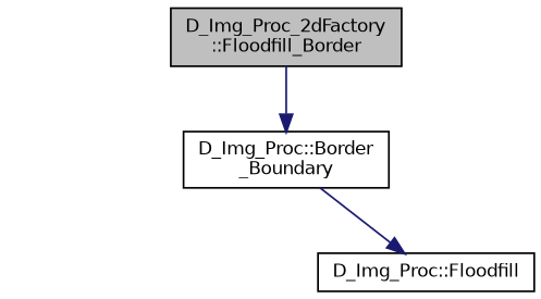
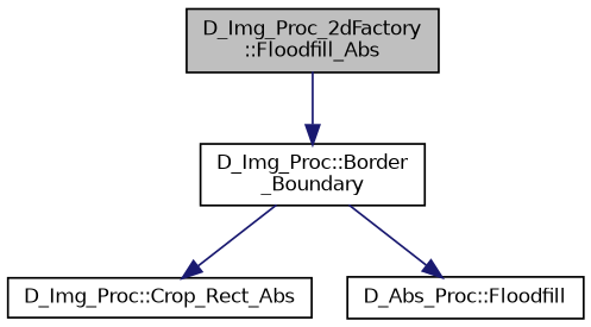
  digraph {
    rankdir=TB
    node [color=black fillcolor=white fontname=Helvetica fontsize=10 shape=record style=filled]
    edge [color=midnightblue fontname=Helvetica fontsize=10 labelfontname=Helvetica labelfontsize=10 style=solid]
-   n1 [fillcolor=grey75 fontcolor=black height=0.2 label="D_Img_Proc_2dFactory\l::Floodfill_Border" width=0.4]
+   n1 [fillcolor=grey75 fontcolor=black height=0.2 label="D_Img_Proc_2dFactory\l::Floodfill_Abs" width=0.4]
    n2 [height=0.2 label="D_Img_Proc::Border\l_Boundary" width=0.4]
-   n4 [height=0.2 label="D_Img_Proc::Floodfill" width=0.4]
+   n3 [height=0.2 label="D_Img_Proc::Crop_Rect_Abs" width=0.4]
+   n4 [height=0.2 label="D_Abs_Proc::Floodfill" width=0.4]
    n1 -> n2
+   n2 -> n3
    n2 -> n4
  }
